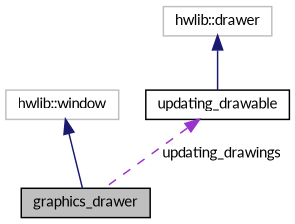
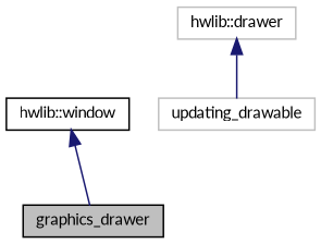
  digraph {
    fontname=Lato
    node [color=black fillcolor=white fontname=Lato fontsize=10 shape=record style=filled]
    edge [color=midnightblue dir=back fontname=Lato fontsize=10 labelfontname=Helvetica labelfontsize=10 style=solid]
    n1 [fillcolor=grey75 fontcolor=black height=0.2 label=graphics_drawer width=0.4]
-   n2 [color=grey75 height=0.2 label="hwlib::window" width=0.4]
-   n3 [height=0.2 label=updating_drawable width=0.4]
+   n2 [height=0.2 label="hwlib::window" width=0.4]
+   n3 [color=grey75 height=0.2 label=updating_drawable width=0.4]
    n4 [color=grey75 height=0.2 label="hwlib::drawer" width=0.4]
    n2 -> n1
-   n3 -> n1 [color=darkorchid3 label=" updating_drawings" style=dashed]
    n4 -> n3
  }
